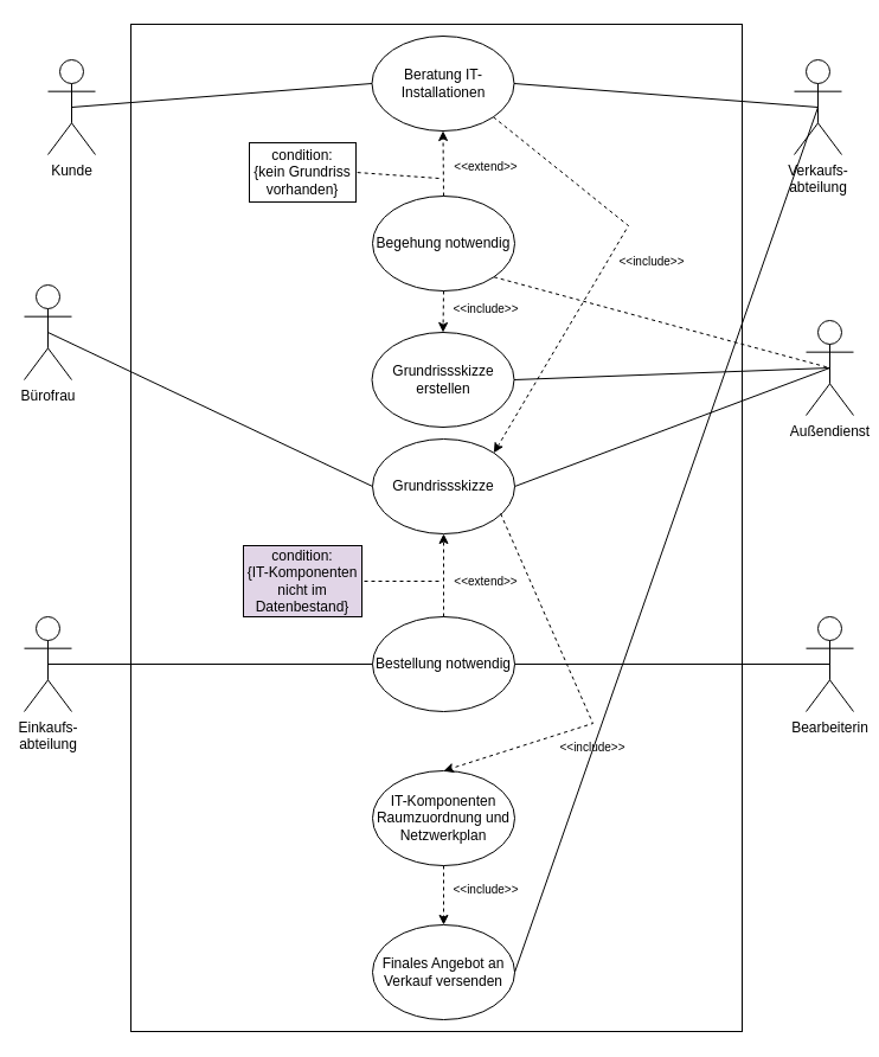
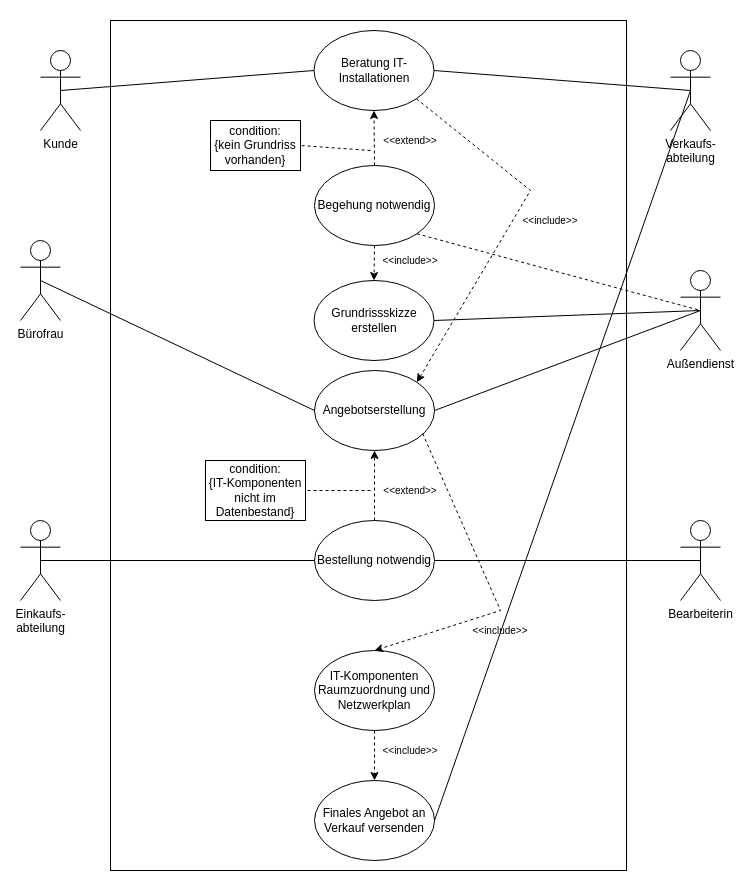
  <mxCell id="0" />
  <mxCell id="1" parent="0" />
  <mxCell id="2" value="" style="rounded=0;whiteSpace=wrap;html=1;" parent="1" vertex="1"><mxGeometry x="110" y="20" width="516" height="850" as="geometry" /></mxCell>
  <mxCell id="3" value="Bürofrau" style="shape=umlActor;verticalLabelPosition=bottom;verticalAlign=top;html=1;outlineConnect=0;" parent="1" vertex="1"><mxGeometry x="20" y="240" width="40" height="80" as="geometry" /></mxCell>
  <mxCell id="4" value="Verkaufs-&lt;br&gt;abteilung" style="shape=umlActor;verticalLabelPosition=bottom;verticalAlign=top;html=1;outlineConnect=0;" parent="1" vertex="1"><mxGeometry x="670" y="50" width="40" height="80" as="geometry" /></mxCell>
  <mxCell id="5" value="Kunde" style="shape=umlActor;verticalLabelPosition=bottom;verticalAlign=top;html=1;outlineConnect=0;" parent="1" vertex="1"><mxGeometry x="40" y="50" width="40" height="80" as="geometry" /></mxCell>
  <mxCell id="6" value="Außendienst" style="shape=umlActor;verticalLabelPosition=bottom;verticalAlign=top;html=1;outlineConnect=0;" parent="1" vertex="1"><mxGeometry x="680" y="270" width="40" height="80" as="geometry" /></mxCell>
  <mxCell id="7" value="Beratung IT-Installationen" style="ellipse;whiteSpace=wrap;html=1;" parent="1" vertex="1"><mxGeometry x="313.5" y="30" width="120" height="80" as="geometry" /></mxCell>
  <mxCell id="8" value="" style="endArrow=none;html=1;rounded=0;entryX=0.5;entryY=0.5;entryDx=0;entryDy=0;entryPerimeter=0;exitX=0;exitY=0.5;exitDx=0;exitDy=0;" parent="1" source="7" target="5" edge="1"><mxGeometry width="50" height="50" relative="1" as="geometry"><mxPoint x="230" y="290" as="sourcePoint" /><mxPoint x="280" y="240" as="targetPoint" /></mxGeometry></mxCell>
  <mxCell id="9" value="" style="endArrow=none;html=1;rounded=0;entryX=0.5;entryY=0.5;entryDx=0;entryDy=0;entryPerimeter=0;exitX=1;exitY=0.5;exitDx=0;exitDy=0;" parent="1" source="7" target="4" edge="1"><mxGeometry width="50" height="50" relative="1" as="geometry"><mxPoint x="140" y="300" as="sourcePoint" /><mxPoint x="190" y="250" as="targetPoint" /></mxGeometry></mxCell>
  <mxCell id="10" value="Begehung notwendig" style="ellipse;whiteSpace=wrap;html=1;" parent="1" vertex="1"><mxGeometry x="314" y="165" width="120" height="80" as="geometry" /></mxCell>
  <mxCell id="11" value="" style="endArrow=classic;html=1;rounded=0;entryX=0.5;entryY=1;entryDx=0;entryDy=0;exitX=0.5;exitY=0;exitDx=0;exitDy=0;dashed=1;" parent="1" source="10" target="7" edge="1"><mxGeometry width="50" height="50" relative="1" as="geometry"><mxPoint x="460" y="250" as="sourcePoint" /><mxPoint x="510" y="200" as="targetPoint" /></mxGeometry></mxCell>
  <mxCell id="12" value="&lt;span&gt;condition:&lt;br&gt;{kein Grundriss vorhanden}&lt;br&gt;&lt;/span&gt;" style="rounded=0;whiteSpace=wrap;html=1;strokeWidth=1;" parent="1" vertex="1"><mxGeometry x="210" y="120" width="90" height="50" as="geometry" /></mxCell>
  <mxCell id="13" value="" style="endArrow=none;html=1;rounded=0;dashed=1;entryX=1;entryY=0.5;entryDx=0;entryDy=0;" parent="1" target="12" edge="1"><mxGeometry width="50" height="50" relative="1" as="geometry"><mxPoint x="370" y="150" as="sourcePoint" /><mxPoint x="460" y="220" as="targetPoint" /></mxGeometry></mxCell>
  <mxCell id="14" value="&lt;font style=&quot;font-size: 10px&quot;&gt;&amp;lt;&amp;lt;extend&amp;gt;&amp;gt;&lt;/font&gt;" style="text;html=1;strokeColor=none;fillColor=none;align=center;verticalAlign=middle;whiteSpace=wrap;rounded=0;" parent="1" vertex="1"><mxGeometry x="390" y="130" width="40" height="20" as="geometry" /></mxCell>
  <mxCell id="15" value="" style="endArrow=none;html=1;rounded=0;fontSize=10;entryX=0.5;entryY=0.5;entryDx=0;entryDy=0;entryPerimeter=0;exitX=1;exitY=1;exitDx=0;exitDy=0;dashed=1;" parent="1" source="10" target="6" edge="1"><mxGeometry width="50" height="50" relative="1" as="geometry"><mxPoint x="520" y="430" as="sourcePoint" /><mxPoint x="570" y="380" as="targetPoint" /></mxGeometry></mxCell>
  <mxCell id="16" value="Grundrissskizze erstellen" style="ellipse;whiteSpace=wrap;html=1;" parent="1" vertex="1"><mxGeometry x="313.5" y="280" width="120" height="80" as="geometry" /></mxCell>
  <mxCell id="17" value="" style="endArrow=none;html=1;rounded=0;fontSize=10;entryX=0.5;entryY=0.5;entryDx=0;entryDy=0;entryPerimeter=0;exitX=1;exitY=0.5;exitDx=0;exitDy=0;" parent="1" source="16" target="6" edge="1"><mxGeometry width="50" height="50" relative="1" as="geometry"><mxPoint x="490" y="440" as="sourcePoint" /><mxPoint x="540" y="390" as="targetPoint" /></mxGeometry></mxCell>
  <mxCell id="18" value="&lt;font style=&quot;font-size: 10px&quot;&gt;&amp;lt;&amp;lt;include&amp;gt;&amp;gt;&lt;/font&gt;" style="text;html=1;strokeColor=none;fillColor=none;align=center;verticalAlign=middle;whiteSpace=wrap;rounded=0;" parent="1" vertex="1"><mxGeometry x="390" y="250" width="40" height="20" as="geometry" /></mxCell>
  <mxCell id="19" value="" style="endArrow=classic;html=1;rounded=0;fontSize=10;exitX=0.5;exitY=1;exitDx=0;exitDy=0;dashed=1;" parent="1" source="10" target="16" edge="1"><mxGeometry width="50" height="50" relative="1" as="geometry"><mxPoint x="350" y="360" as="sourcePoint" /><mxPoint x="400" y="310" as="targetPoint" /></mxGeometry></mxCell>
- <mxCell id="20" value="Grundrissskizze" style="ellipse;whiteSpace=wrap;html=1;" parent="1" vertex="1"><mxGeometry x="314" y="370" width="120" height="80" as="geometry" /></mxCell>
+ <mxCell id="20" value="Angebotserstellung" style="ellipse;whiteSpace=wrap;html=1;" parent="1" vertex="1"><mxGeometry x="314" y="370" width="120" height="80" as="geometry" /></mxCell>
  <mxCell id="21" value="" style="endArrow=none;html=1;rounded=0;fontSize=10;exitX=0.5;exitY=0.5;exitDx=0;exitDy=0;exitPerimeter=0;entryX=0;entryY=0.5;entryDx=0;entryDy=0;" parent="1" source="3" target="20" edge="1"><mxGeometry width="50" height="50" relative="1" as="geometry"><mxPoint x="-110" y="420" as="sourcePoint" /><mxPoint x="-60" y="370" as="targetPoint" /></mxGeometry></mxCell>
  <mxCell id="22" value="Bestellung notwendig" style="ellipse;whiteSpace=wrap;html=1;" parent="1" vertex="1"><mxGeometry x="314" y="520" width="120" height="80" as="geometry" /></mxCell>
  <mxCell id="23" value="" style="endArrow=classic;html=1;rounded=0;exitX=0.5;exitY=0;exitDx=0;exitDy=0;entryX=0.5;entryY=1;entryDx=0;entryDy=0;dashed=1;" parent="1" source="22" target="20" edge="1"><mxGeometry width="50" height="50" relative="1" as="geometry"><mxPoint x="330" y="430" as="sourcePoint" /><mxPoint x="513.5" y="380" as="targetPoint" /></mxGeometry></mxCell>
- <mxCell id="24" value="&lt;span&gt;condition:&lt;br&gt;{IT-Komponenten nicht im Datenbestand}&lt;br&gt;&lt;/span&gt;" style="rounded=0;whiteSpace=wrap;html=1;strokeWidth=1;fillColor=#e1d5e7;" parent="1" vertex="1"><mxGeometry x="205" y="460" width="100" height="60" as="geometry" /></mxCell>
+ <mxCell id="24" value="&lt;span&gt;condition:&lt;br&gt;{IT-Komponenten nicht im Datenbestand}&lt;br&gt;&lt;/span&gt;" style="rounded=0;whiteSpace=wrap;html=1;strokeWidth=1;" parent="1" vertex="1"><mxGeometry x="205" y="460" width="100" height="60" as="geometry" /></mxCell>
  <mxCell id="25" value="&lt;font style=&quot;font-size: 10px&quot;&gt;&amp;lt;&amp;lt;extend&amp;gt;&amp;gt;&lt;/font&gt;" style="text;html=1;strokeColor=none;fillColor=none;align=center;verticalAlign=middle;whiteSpace=wrap;rounded=0;" parent="1" vertex="1"><mxGeometry x="390" y="480" width="40" height="20" as="geometry" /></mxCell>
  <mxCell id="26" value="" style="endArrow=none;html=1;rounded=0;dashed=1;entryX=1;entryY=0.5;entryDx=0;entryDy=0;" parent="1" target="24" edge="1"><mxGeometry width="50" height="50" relative="1" as="geometry"><mxPoint x="370" y="490" as="sourcePoint" /><mxPoint x="320" y="510" as="targetPoint" /></mxGeometry></mxCell>
  <mxCell id="27" value="Einkaufs-&lt;br&gt;abteilung" style="shape=umlActor;verticalLabelPosition=bottom;verticalAlign=top;html=1;outlineConnect=0;" parent="1" vertex="1"><mxGeometry x="20" y="520" width="40" height="80" as="geometry" /></mxCell>
  <mxCell id="28" value="" style="endArrow=none;html=1;rounded=0;fontSize=10;exitX=0.5;exitY=0.5;exitDx=0;exitDy=0;exitPerimeter=0;entryX=0;entryY=0.5;entryDx=0;entryDy=0;" parent="1" source="27" target="22" edge="1"><mxGeometry width="50" height="50" relative="1" as="geometry"><mxPoint x="80" y="600" as="sourcePoint" /><mxPoint x="354" y="730" as="targetPoint" /></mxGeometry></mxCell>
  <mxCell id="29" value="Bearbeiterin" style="shape=umlActor;verticalLabelPosition=bottom;verticalAlign=top;html=1;outlineConnect=0;" parent="1" vertex="1"><mxGeometry x="680" y="520" width="40" height="80" as="geometry" /></mxCell>
  <mxCell id="30" value="" style="endArrow=none;html=1;rounded=0;fontSize=10;exitX=1;exitY=0.5;exitDx=0;exitDy=0;entryX=0.5;entryY=0.5;entryDx=0;entryDy=0;entryPerimeter=0;" parent="1" source="22" target="29" edge="1"><mxGeometry width="50" height="50" relative="1" as="geometry"><mxPoint x="360" y="640" as="sourcePoint" /><mxPoint x="634" y="640" as="targetPoint" /></mxGeometry></mxCell>
  <mxCell id="31" value="IT-Komponenten Raumzuordnung und Netzwerkplan" style="ellipse;whiteSpace=wrap;html=1;" parent="1" vertex="1"><mxGeometry x="314" y="650" width="120" height="80" as="geometry" /></mxCell>
  <mxCell id="32" value="" style="endArrow=classic;html=1;rounded=0;fontSize=10;exitX=0.901;exitY=0.788;exitDx=0;exitDy=0;dashed=1;exitPerimeter=0;entryX=0.5;entryY=0;entryDx=0;entryDy=0;" parent="1" source="20" target="31" edge="1"><mxGeometry width="50" height="50" relative="1" as="geometry"><mxPoint x="450.5" y="485" as="sourcePoint" /><mxPoint x="450" y="520" as="targetPoint" /><Array as="points"><mxPoint x="500" y="610" /></Array></mxGeometry></mxCell>
  <mxCell id="33" value="&lt;font style=&quot;font-size: 10px&quot;&gt;&amp;lt;&amp;lt;include&amp;gt;&amp;gt;&lt;/font&gt;" style="text;html=1;strokeColor=none;fillColor=none;align=center;verticalAlign=middle;whiteSpace=wrap;rounded=0;" parent="1" vertex="1"><mxGeometry x="480" y="620" width="40" height="20" as="geometry" /></mxCell>
  <mxCell id="34" value="" style="endArrow=classic;html=1;rounded=0;fontSize=10;exitX=1;exitY=1;exitDx=0;exitDy=0;dashed=1;entryX=1;entryY=0;entryDx=0;entryDy=0;" parent="1" source="7" target="20" edge="1"><mxGeometry width="50" height="50" relative="1" as="geometry"><mxPoint x="384" y="255" as="sourcePoint" /><mxPoint x="383.5" y="290" as="targetPoint" /><Array as="points"><mxPoint x="530" y="190" /></Array></mxGeometry></mxCell>
  <mxCell id="35" value="&lt;font style=&quot;font-size: 10px&quot;&gt;&amp;lt;&amp;lt;include&amp;gt;&amp;gt;&lt;/font&gt;" style="text;html=1;strokeColor=none;fillColor=none;align=center;verticalAlign=middle;whiteSpace=wrap;rounded=0;" parent="1" vertex="1"><mxGeometry x="530" y="210" width="40" height="20" as="geometry" /></mxCell>
  <mxCell id="36" value="Finales Angebot an Verkauf versenden" style="ellipse;whiteSpace=wrap;html=1;" parent="1" vertex="1"><mxGeometry x="314" y="780" width="120" height="80" as="geometry" /></mxCell>
  <mxCell id="37" value="" style="endArrow=classic;html=1;rounded=0;fontSize=10;exitX=0.5;exitY=1;exitDx=0;exitDy=0;dashed=1;entryX=0.5;entryY=0;entryDx=0;entryDy=0;" parent="1" source="31" target="36" edge="1"><mxGeometry width="50" height="50" relative="1" as="geometry"><mxPoint x="384" y="255" as="sourcePoint" /><mxPoint x="383.5" y="290" as="targetPoint" /></mxGeometry></mxCell>
  <mxCell id="38" value="&lt;font style=&quot;font-size: 10px&quot;&gt;&amp;lt;&amp;lt;include&amp;gt;&amp;gt;&lt;/font&gt;" style="text;html=1;strokeColor=none;fillColor=none;align=center;verticalAlign=middle;whiteSpace=wrap;rounded=0;" parent="1" vertex="1"><mxGeometry x="390" y="740" width="40" height="20" as="geometry" /></mxCell>
  <mxCell id="39" value="" style="endArrow=none;html=1;rounded=0;entryX=0.5;entryY=0.5;entryDx=0;entryDy=0;entryPerimeter=0;exitX=1;exitY=0.5;exitDx=0;exitDy=0;" parent="1" source="36" target="4" edge="1"><mxGeometry width="50" height="50" relative="1" as="geometry"><mxPoint x="443.5" y="80" as="sourcePoint" /><mxPoint x="700" y="100" as="targetPoint" /></mxGeometry></mxCell>
  <mxCell id="40" value="" style="endArrow=none;html=1;rounded=0;fontSize=10;entryX=0.5;entryY=0.5;entryDx=0;entryDy=0;entryPerimeter=0;exitX=1;exitY=0.5;exitDx=0;exitDy=0;" parent="1" source="20" target="6" edge="1"><mxGeometry width="50" height="50" relative="1" as="geometry"><mxPoint x="430" y="380" as="sourcePoint" /><mxPoint x="696.5" y="370" as="targetPoint" /></mxGeometry></mxCell>
